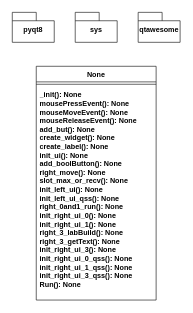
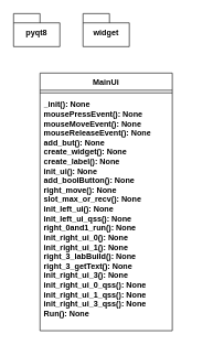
  <mxCell id="0" />
  <mxCell id="1" parent="0" />
  <mxCell id="2" value="pyqt8" style="shape=folder;fontStyle=1;spacingTop=10;tabWidth=40;tabHeight=14;tabPosition=left;html=1;whiteSpace=wrap;" vertex="1" parent="1"><mxGeometry x="20" y="20" width="70" height="50" as="geometry" /></mxCell>
- <mxCell id="3" value="sys" style="shape=folder;fontStyle=1;spacingTop=10;tabWidth=40;tabHeight=14;tabPosition=left;html=1;whiteSpace=wrap;" vertex="1" parent="1"><mxGeometry x="125" y="20" width="70" height="50" as="geometry" /></mxCell>
- <mxCell id="4" value="qtawesome" style="shape=folder;fontStyle=1;spacingTop=10;tabWidth=40;tabHeight=14;tabPosition=left;html=1;whiteSpace=wrap;" vertex="1" parent="1"><mxGeometry x="230" y="20" width="70" height="50" as="geometry" /></mxCell>
- <mxCell id="5" value="None" style="swimlane;fontStyle=1;align=center;verticalAlign=top;childLayout=stackLayout;horizontal=1;startSize=26;horizontalStack=0;resizeParent=1;resizeParentMax=0;resizeLast=0;collapsible=1;marginBottom=0;whiteSpace=wrap;html=1;" vertex="1" parent="1"><mxGeometry x="60" y="110" width="200" height="390" as="geometry" /></mxCell>
+ <mxCell id="3" value="widget" style="shape=folder;fontStyle=1;spacingTop=10;tabWidth=40;tabHeight=14;tabPosition=left;html=1;whiteSpace=wrap;" vertex="1" parent="1"><mxGeometry x="125" y="20" width="70" height="50" as="geometry" /></mxCell>
+ <mxCell id="5" value="MainUi" style="swimlane;fontStyle=1;align=center;verticalAlign=top;childLayout=stackLayout;horizontal=1;startSize=26;horizontalStack=0;resizeParent=1;resizeParentMax=0;resizeLast=0;collapsible=1;marginBottom=0;whiteSpace=wrap;html=1;" vertex="1" parent="1"><mxGeometry x="60" y="110" width="200" height="390" as="geometry" /></mxCell>
  <mxCell id="6" value="" style="line;strokeWidth=1;fillColor=none;align=left;verticalAlign=middle;spacingTop=-1;spacingLeft=3;spacingRight=3;rotatable=0;labelPosition=right;points=[];portConstraint=eastwest;strokeColor=inherit;fontStyle=1" vertex="1" parent="5"><mxGeometry y="26" width="200" height="8" as="geometry" /></mxCell>
  <mxCell id="7" value="_init(): None&lt;br&gt;mousePressEvent(): None&lt;br&gt;mouseMoveEvent(): None&lt;br&gt;mouseReleaseEvent(): None&lt;br&gt;add_but(): None&lt;br&gt;create_widget(): None&lt;br&gt;create_label(): None&lt;br&gt;init_ui(): None&lt;br&gt;add_boolButton(): None&lt;br&gt;right_move(): None&lt;br&gt;slot_max_or_recv(): None&lt;br&gt;init_left_ui(): None&lt;br&gt;init_left_ui_qss(): None&lt;br&gt;right_0and1_run(): None&lt;br&gt;init_right_ui_0(): None&lt;br&gt;init_right_ui_1(): None&lt;br&gt;right_3_labBuild(): None&lt;br&gt;right_3_getText(): None&lt;br&gt;init_right_ui_3(): None&lt;br&gt;init_right_ui_0_qss(): None&lt;br&gt;init_right_ui_1_qss(): None&lt;br&gt;init_right_ui_3_qss(): None&lt;br&gt;Run(): None" style="text;strokeColor=none;fillColor=none;align=left;verticalAlign=top;spacingLeft=4;spacingRight=4;overflow=hidden;rotatable=0;points=[[0,0.5],[1,0.5]];portConstraint=eastwest;whiteSpace=wrap;html=1;fontStyle=1" vertex="1" parent="5"><mxGeometry y="34" width="200" height="356" as="geometry" /></mxCell>
